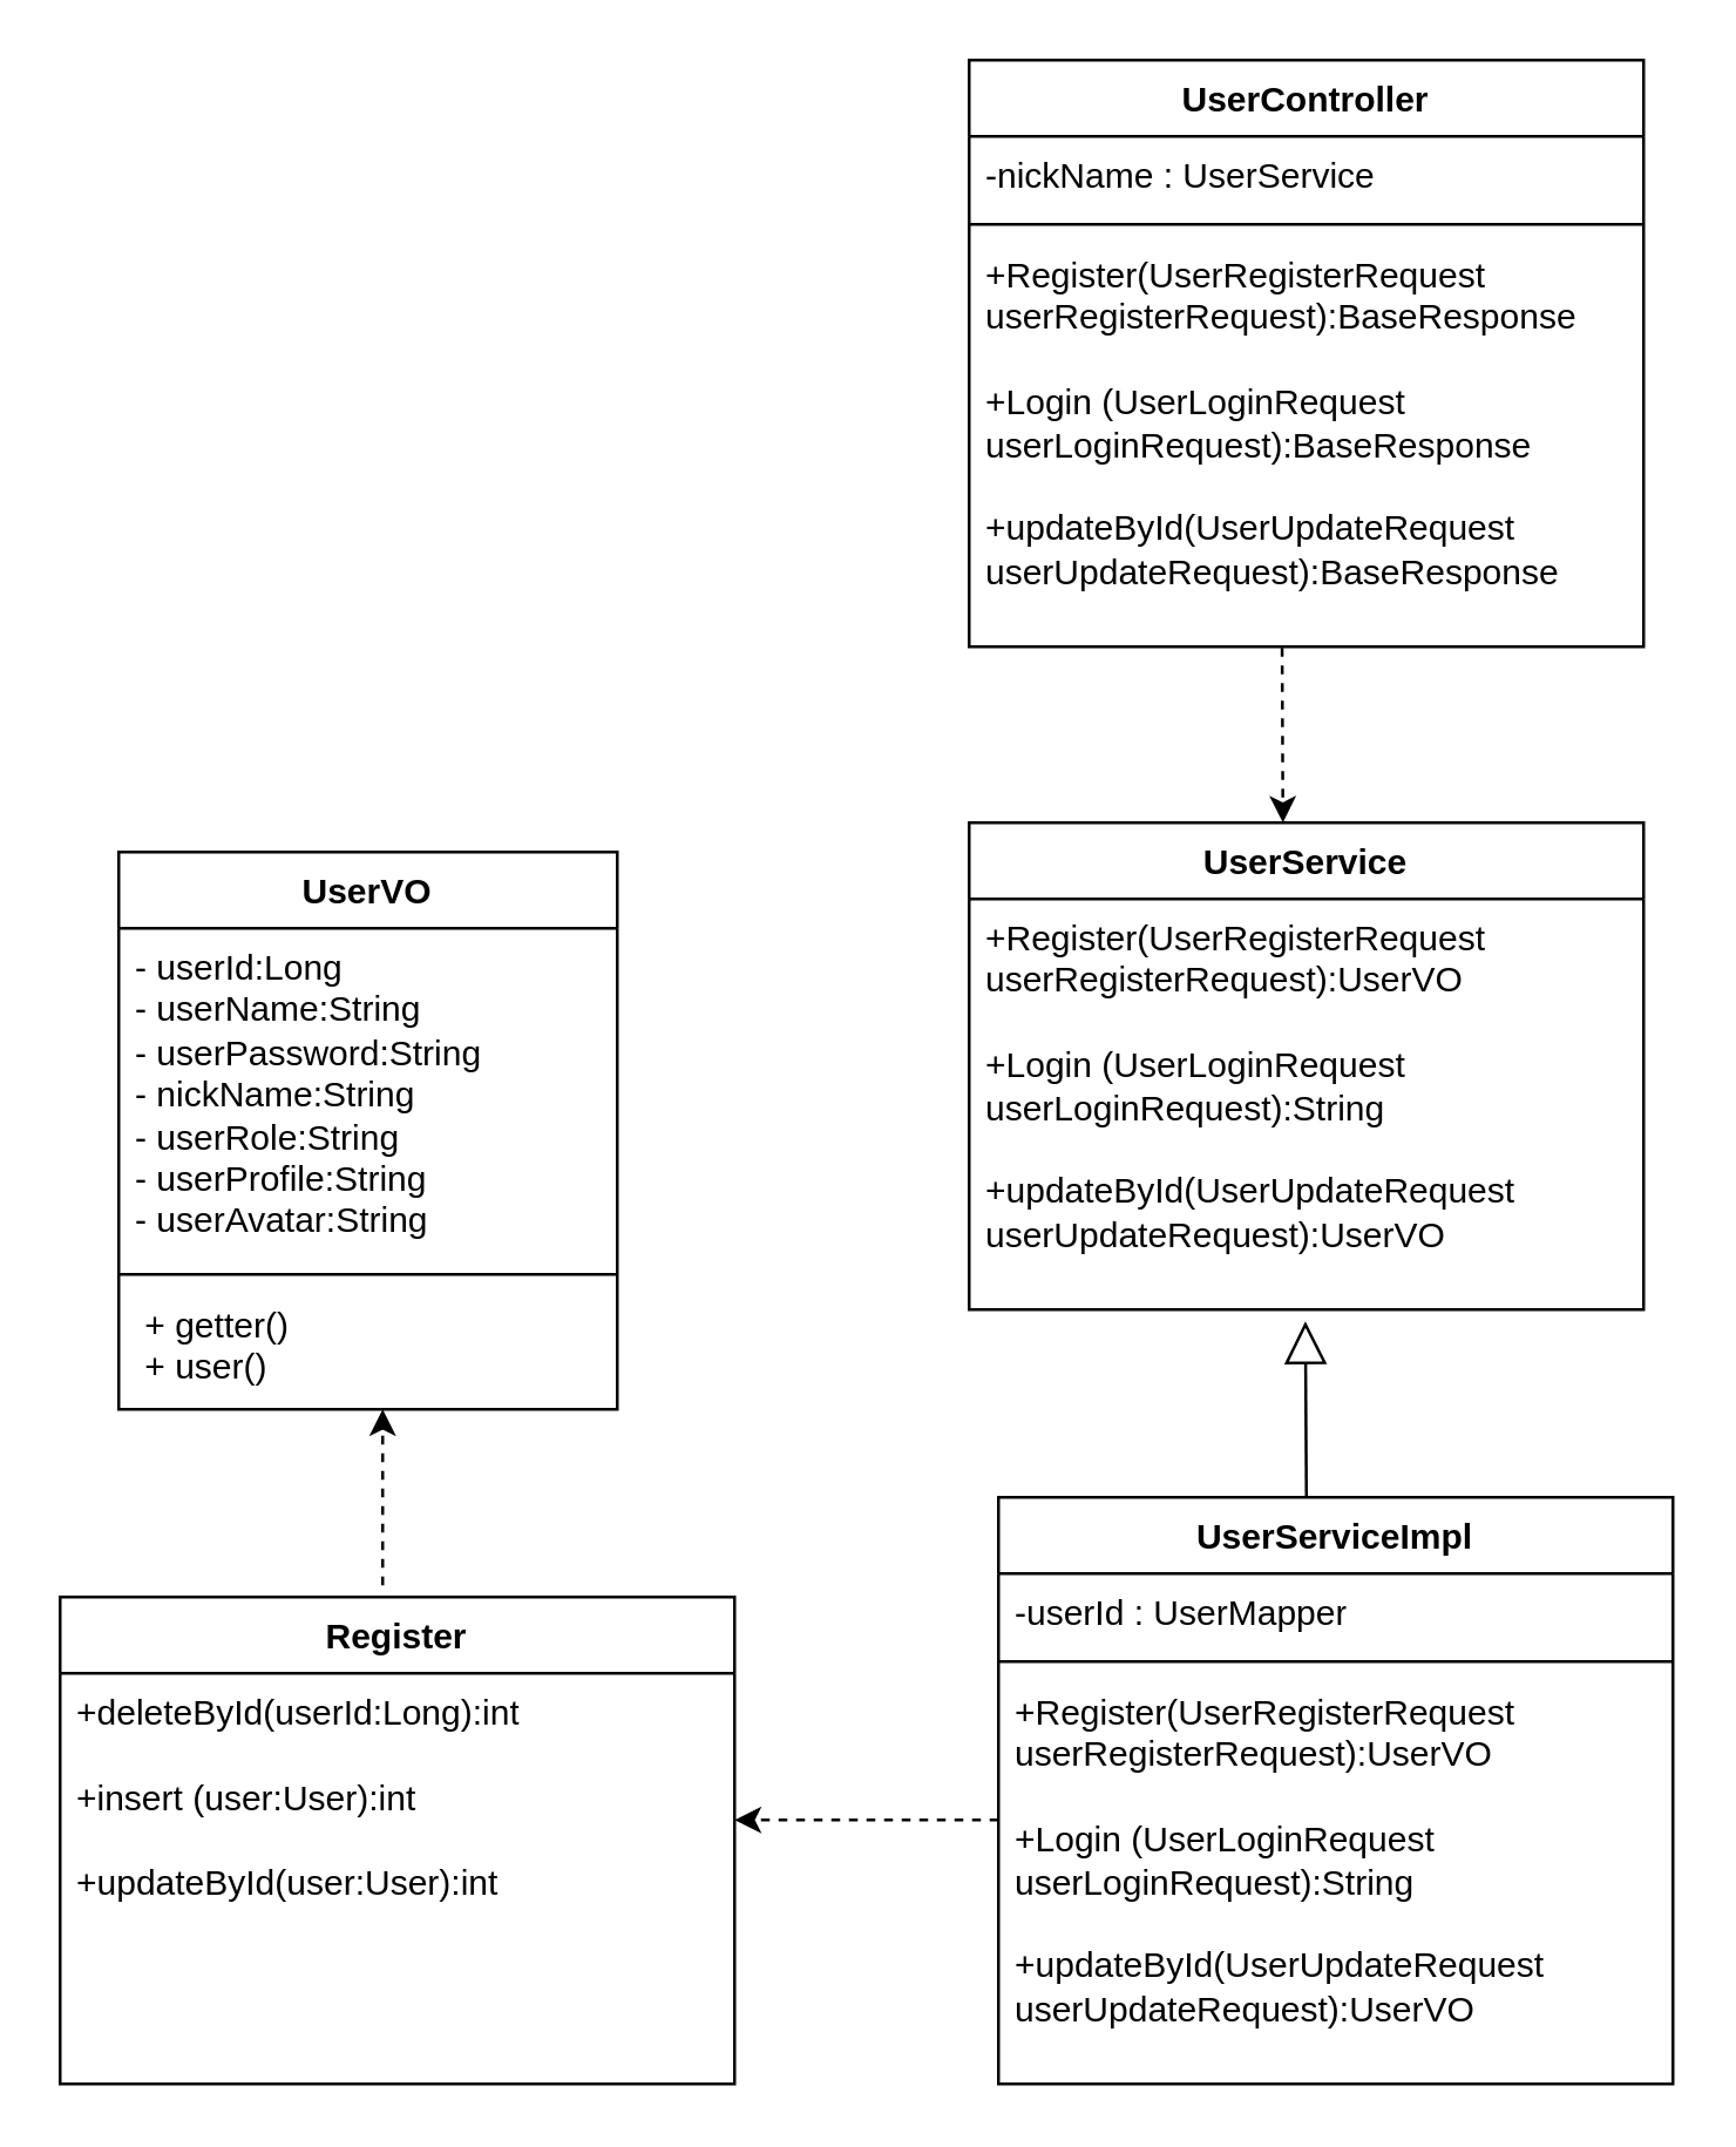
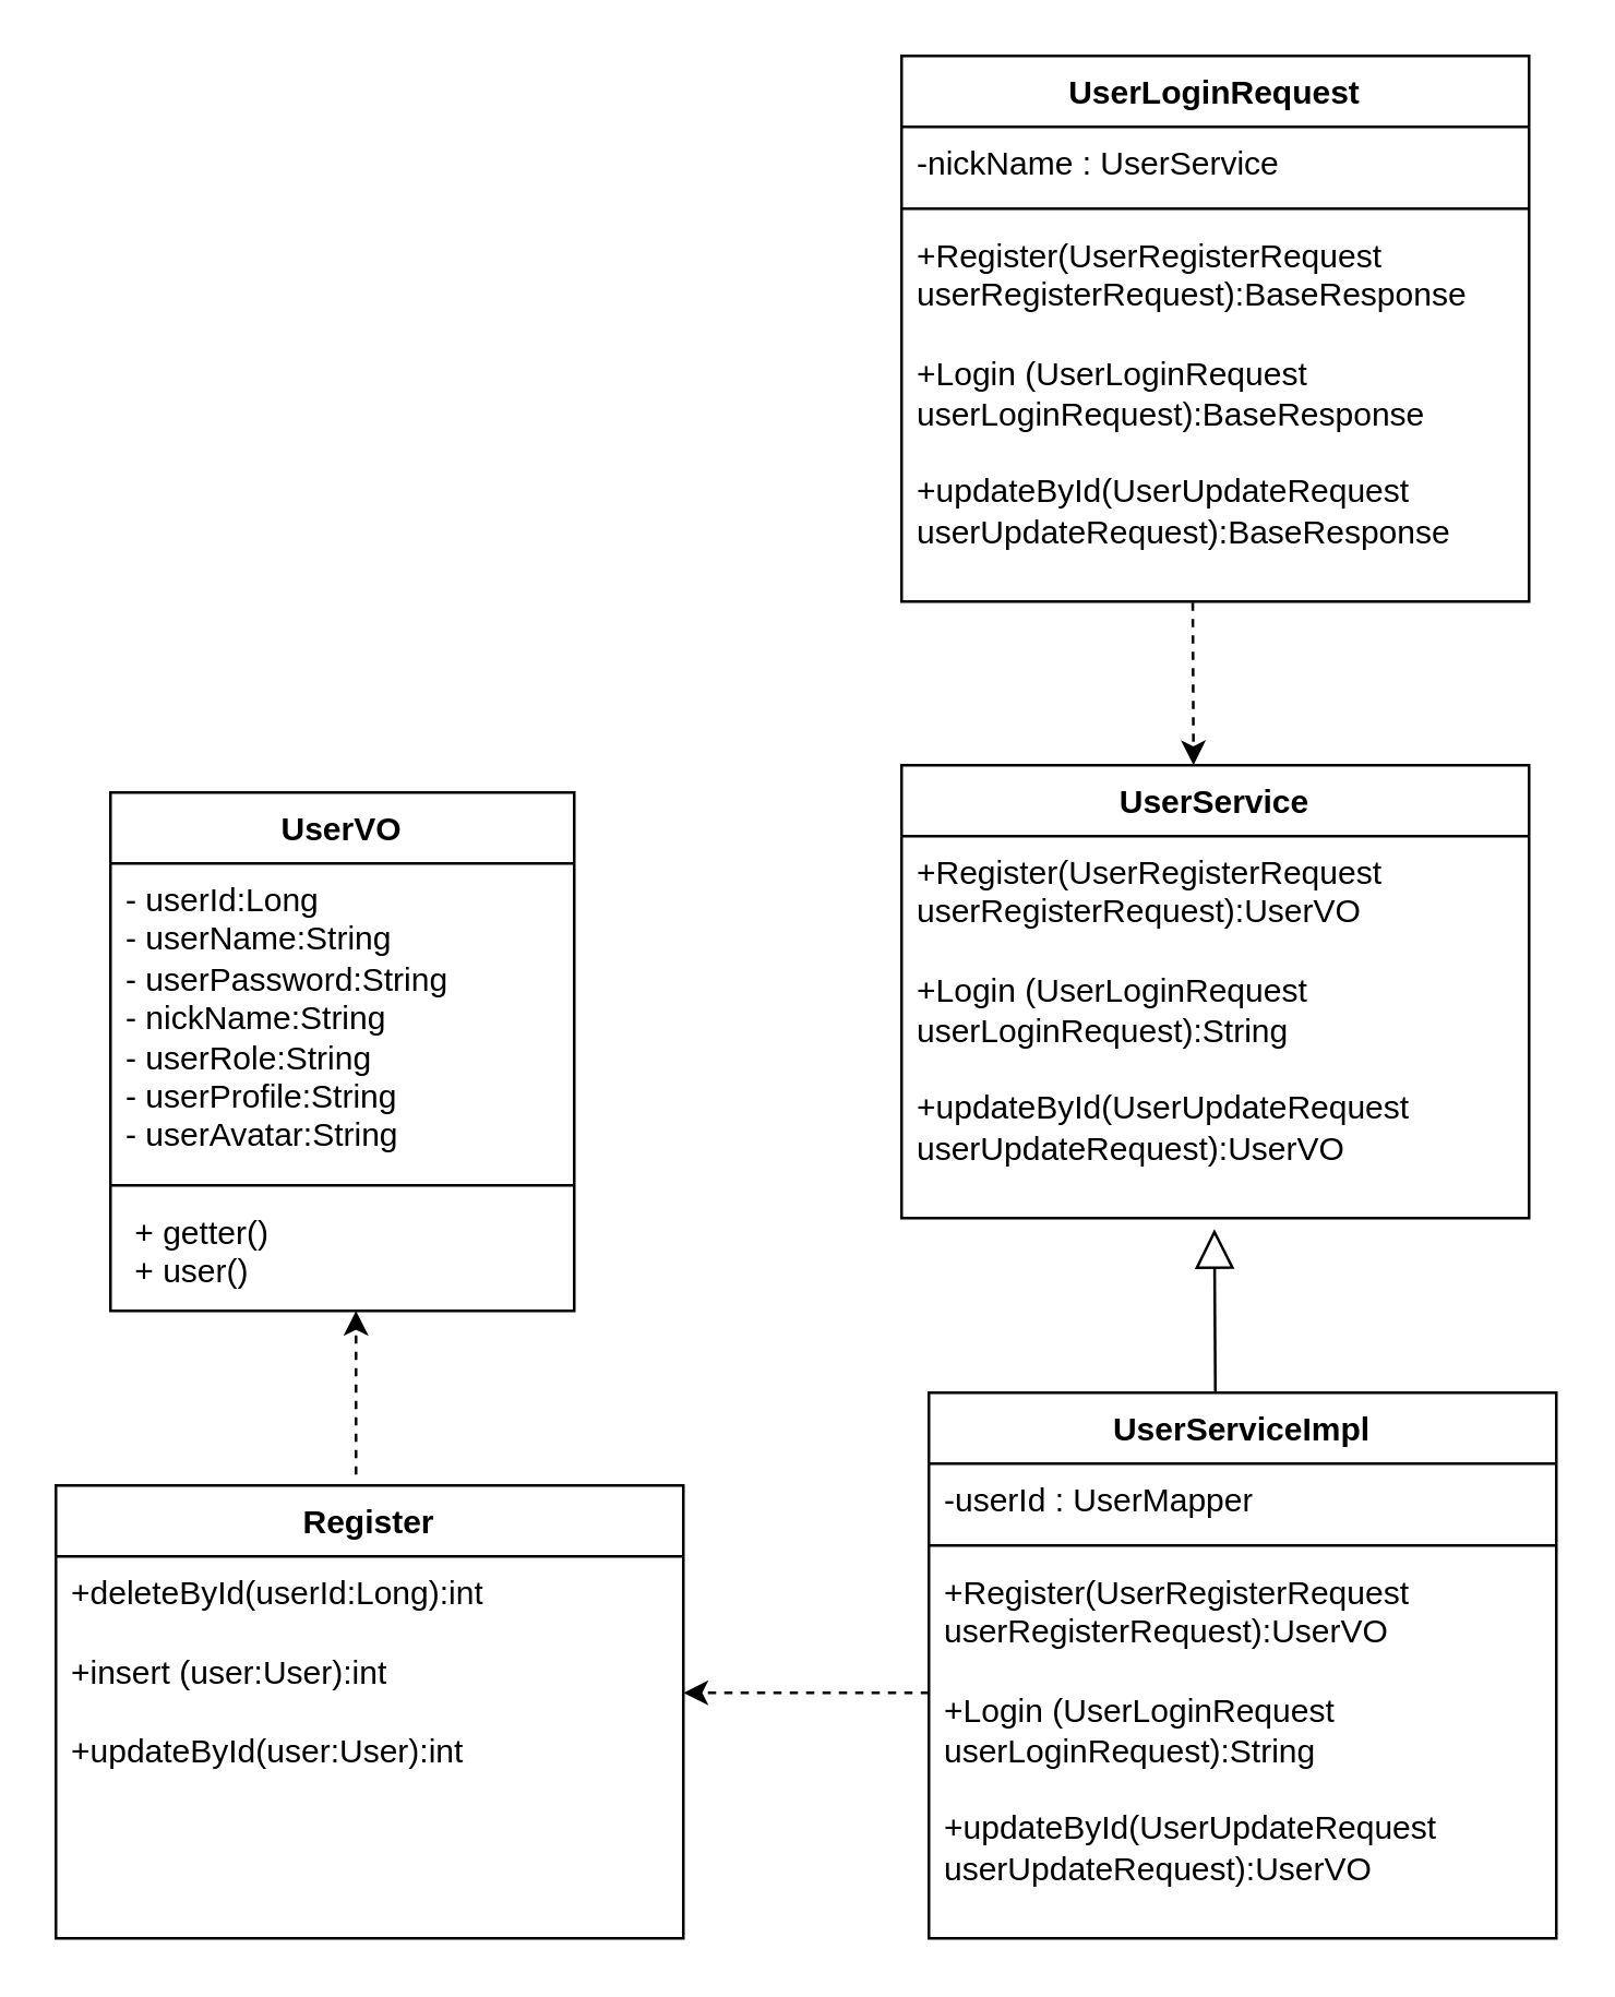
  <mxCell id="0" />
  <mxCell id="1" parent="0" />
- <mxCell id="2" value="UserController" style="swimlane;fontStyle=1;align=center;verticalAlign=top;childLayout=stackLayout;horizontal=1;startSize=26;horizontalStack=0;resizeParent=1;resizeParentMax=0;resizeLast=0;collapsible=1;marginBottom=0;whiteSpace=wrap;html=1;" vertex="1" parent="1"><mxGeometry x="330" y="20" width="230" height="200" as="geometry" /></mxCell>
+ <mxCell id="2" value="UserLoginRequest" style="swimlane;fontStyle=1;align=center;verticalAlign=top;childLayout=stackLayout;horizontal=1;startSize=26;horizontalStack=0;resizeParent=1;resizeParentMax=0;resizeLast=0;collapsible=1;marginBottom=0;whiteSpace=wrap;html=1;" vertex="1" parent="1"><mxGeometry x="330" y="20" width="230" height="200" as="geometry" /></mxCell>
  <mxCell id="3" value="-nickName : UserService" style="text;strokeColor=none;fillColor=none;align=left;verticalAlign=top;spacingLeft=4;spacingRight=4;overflow=hidden;rotatable=0;points=[[0,0.5],[1,0.5]];portConstraint=eastwest;whiteSpace=wrap;html=1;" vertex="1" parent="2"><mxGeometry y="26" width="230" height="26" as="geometry" /></mxCell>
  <mxCell id="4" value="" style="line;strokeWidth=1;fillColor=none;align=left;verticalAlign=middle;spacingTop=-1;spacingLeft=3;spacingRight=3;rotatable=0;labelPosition=right;points=[];portConstraint=eastwest;strokeColor=inherit;" vertex="1" parent="2"><mxGeometry y="52" width="230" height="8" as="geometry" /></mxCell>
  <mxCell id="5" value="&lt;div&gt;+Register(UserRegisterRequest userRegisterRequest):BaseResponse&lt;/div&gt;&lt;div&gt;&lt;br&gt;&lt;/div&gt;&lt;div&gt;+Login (UserLoginRequest userLoginRequest):BaseResponse&lt;/div&gt;&lt;div&gt;&lt;br&gt;&lt;/div&gt;&lt;div&gt;+updateById(UserUpdateRequest userUpdateRequest):BaseResponse&lt;/div&gt;" style="text;strokeColor=none;fillColor=none;align=left;verticalAlign=top;spacingLeft=4;spacingRight=4;overflow=hidden;rotatable=0;points=[[0,0.5],[1,0.5]];portConstraint=eastwest;whiteSpace=wrap;html=1;" vertex="1" parent="2"><mxGeometry y="60" width="230" height="140" as="geometry" /></mxCell>
  <mxCell id="6" value="" style="endArrow=classic;html=1;rounded=0;exitX=0.464;exitY=1.003;exitDx=0;exitDy=0;exitPerimeter=0;dashed=1;" edge="1" parent="1" source="5"><mxGeometry width="50" height="50" relative="1" as="geometry"><mxPoint x="380" y="290" as="sourcePoint" /><mxPoint x="437" y="280" as="targetPoint" /></mxGeometry></mxCell>
  <mxCell id="7" value="UserService" style="swimlane;fontStyle=1;align=center;verticalAlign=top;childLayout=stackLayout;horizontal=1;startSize=26;horizontalStack=0;resizeParent=1;resizeParentMax=0;resizeLast=0;collapsible=1;marginBottom=0;whiteSpace=wrap;html=1;" vertex="1" parent="1"><mxGeometry x="330" y="280" width="230" height="166" as="geometry" /></mxCell>
  <mxCell id="8" value="&lt;div&gt;+Register(UserRegisterRequest userRegisterRequest):UserVO&lt;/div&gt;&lt;div&gt;&lt;br&gt;&lt;/div&gt;&lt;div&gt;+Login (UserLoginRequest userLoginRequest):String&lt;/div&gt;&lt;div&gt;&lt;br&gt;&lt;/div&gt;&lt;div&gt;+updateById(UserUpdateRequest userUpdateRequest):UserVO&lt;/div&gt;" style="text;strokeColor=none;fillColor=none;align=left;verticalAlign=top;spacingLeft=4;spacingRight=4;overflow=hidden;rotatable=0;points=[[0,0.5],[1,0.5]];portConstraint=eastwest;whiteSpace=wrap;html=1;" vertex="1" parent="7"><mxGeometry y="26" width="230" height="140" as="geometry" /></mxCell>
  <mxCell id="9" value="" style="endArrow=block;endFill=0;endSize=12;html=1;rounded=0;" edge="1" parent="1"><mxGeometry width="160" relative="1" as="geometry"><mxPoint x="445" y="510" as="sourcePoint" /><mxPoint x="444.66" y="450" as="targetPoint" /></mxGeometry></mxCell>
  <mxCell id="10" value="UserServiceImpl" style="swimlane;fontStyle=1;align=center;verticalAlign=top;childLayout=stackLayout;horizontal=1;startSize=26;horizontalStack=0;resizeParent=1;resizeParentMax=0;resizeLast=0;collapsible=1;marginBottom=0;whiteSpace=wrap;html=1;" vertex="1" parent="1"><mxGeometry x="340" y="510" width="230" height="200" as="geometry" /></mxCell>
  <mxCell id="11" value="-userId : UserMapper" style="text;strokeColor=none;fillColor=none;align=left;verticalAlign=top;spacingLeft=4;spacingRight=4;overflow=hidden;rotatable=0;points=[[0,0.5],[1,0.5]];portConstraint=eastwest;whiteSpace=wrap;html=1;" vertex="1" parent="10"><mxGeometry y="26" width="230" height="26" as="geometry" /></mxCell>
  <mxCell id="12" value="" style="line;strokeWidth=1;fillColor=none;align=left;verticalAlign=middle;spacingTop=-1;spacingLeft=3;spacingRight=3;rotatable=0;labelPosition=right;points=[];portConstraint=eastwest;strokeColor=inherit;" vertex="1" parent="10"><mxGeometry y="52" width="230" height="8" as="geometry" /></mxCell>
  <mxCell id="13" value="&lt;div&gt;+Register(UserRegisterRequest userRegisterRequest):UserVO&lt;/div&gt;&lt;div&gt;&lt;br&gt;&lt;/div&gt;&lt;div&gt;+Login (UserLoginRequest userLoginRequest):String&lt;/div&gt;&lt;div&gt;&lt;br&gt;&lt;/div&gt;&lt;div&gt;+updateById(UserUpdateRequest userUpdateRequest):UserVO&lt;/div&gt;" style="text;strokeColor=none;fillColor=none;align=left;verticalAlign=top;spacingLeft=4;spacingRight=4;overflow=hidden;rotatable=0;points=[[0,0.5],[1,0.5]];portConstraint=eastwest;whiteSpace=wrap;html=1;" vertex="1" parent="10"><mxGeometry y="60" width="230" height="140" as="geometry" /></mxCell>
  <mxCell id="14" value="" style="endArrow=classic;html=1;rounded=0;dashed=1;" edge="1" parent="1"><mxGeometry width="50" height="50" relative="1" as="geometry"><mxPoint x="340" y="620" as="sourcePoint" /><mxPoint x="250" y="620" as="targetPoint" /></mxGeometry></mxCell>
  <mxCell id="15" value="Register" style="swimlane;fontStyle=1;align=center;verticalAlign=top;childLayout=stackLayout;horizontal=1;startSize=26;horizontalStack=0;resizeParent=1;resizeParentMax=0;resizeLast=0;collapsible=1;marginBottom=0;whiteSpace=wrap;html=1;" vertex="1" parent="1"><mxGeometry x="20" y="544" width="230" height="166" as="geometry" /></mxCell>
  <mxCell id="16" value="&lt;div&gt;+deleteById(userId:Long):int&lt;/div&gt;&lt;div&gt;&lt;br&gt;&lt;/div&gt;&lt;div&gt;+insert (user:User):int&lt;/div&gt;&lt;div&gt;&lt;br&gt;&lt;/div&gt;&lt;div&gt;+updateById(user:User):int&lt;/div&gt;" style="text;strokeColor=none;fillColor=none;align=left;verticalAlign=top;spacingLeft=4;spacingRight=4;overflow=hidden;rotatable=0;points=[[0,0.5],[1,0.5]];portConstraint=eastwest;whiteSpace=wrap;html=1;" vertex="1" parent="15"><mxGeometry y="26" width="230" height="140" as="geometry" /></mxCell>
  <mxCell id="17" value="" style="endArrow=classic;html=1;rounded=0;dashed=1;" edge="1" parent="1"><mxGeometry width="50" height="50" relative="1" as="geometry"><mxPoint x="130" y="540" as="sourcePoint" /><mxPoint x="130" y="480" as="targetPoint" /></mxGeometry></mxCell>
  <mxCell id="18" value="UserVO" style="swimlane;fontStyle=1;align=center;verticalAlign=top;childLayout=stackLayout;horizontal=1;startSize=26;horizontalStack=0;resizeParent=1;resizeParentMax=0;resizeLast=0;collapsible=1;marginBottom=0;whiteSpace=wrap;html=1;" vertex="1" parent="1"><mxGeometry x="40" y="290" width="170" height="190" as="geometry" /></mxCell>
  <mxCell id="19" value="- userId:Long&lt;div&gt;- userName:String&lt;/div&gt;&lt;div&gt;- userPassword:String&lt;/div&gt;&lt;div&gt;- nickName:String&lt;/div&gt;&lt;div&gt;- userRole:String&lt;/div&gt;&lt;div&gt;- userProfile:String&lt;/div&gt;&lt;div&gt;- userAvatar:String&lt;br&gt;&lt;div&gt;&lt;br&gt;&lt;/div&gt;&lt;/div&gt;" style="text;strokeColor=none;fillColor=none;align=left;verticalAlign=top;spacingLeft=4;spacingRight=4;overflow=hidden;rotatable=0;points=[[0,0.5],[1,0.5]];portConstraint=eastwest;whiteSpace=wrap;html=1;" vertex="1" parent="18"><mxGeometry y="26" width="170" height="114" as="geometry" /></mxCell>
  <mxCell id="20" value="" style="line;strokeWidth=1;fillColor=none;align=left;verticalAlign=middle;spacingTop=-1;spacingLeft=3;spacingRight=3;rotatable=0;labelPosition=right;points=[];portConstraint=eastwest;strokeColor=inherit;" vertex="1" parent="18"><mxGeometry y="140" width="170" height="8" as="geometry" /></mxCell>
  <mxCell id="21" value="&amp;nbsp;+ getter()&lt;div&gt;&amp;nbsp;+ user()&lt;/div&gt;" style="text;strokeColor=none;fillColor=none;align=left;verticalAlign=top;spacingLeft=4;spacingRight=4;overflow=hidden;rotatable=0;points=[[0,0.5],[1,0.5]];portConstraint=eastwest;whiteSpace=wrap;html=1;" vertex="1" parent="18"><mxGeometry y="148" width="170" height="42" as="geometry" /></mxCell>
